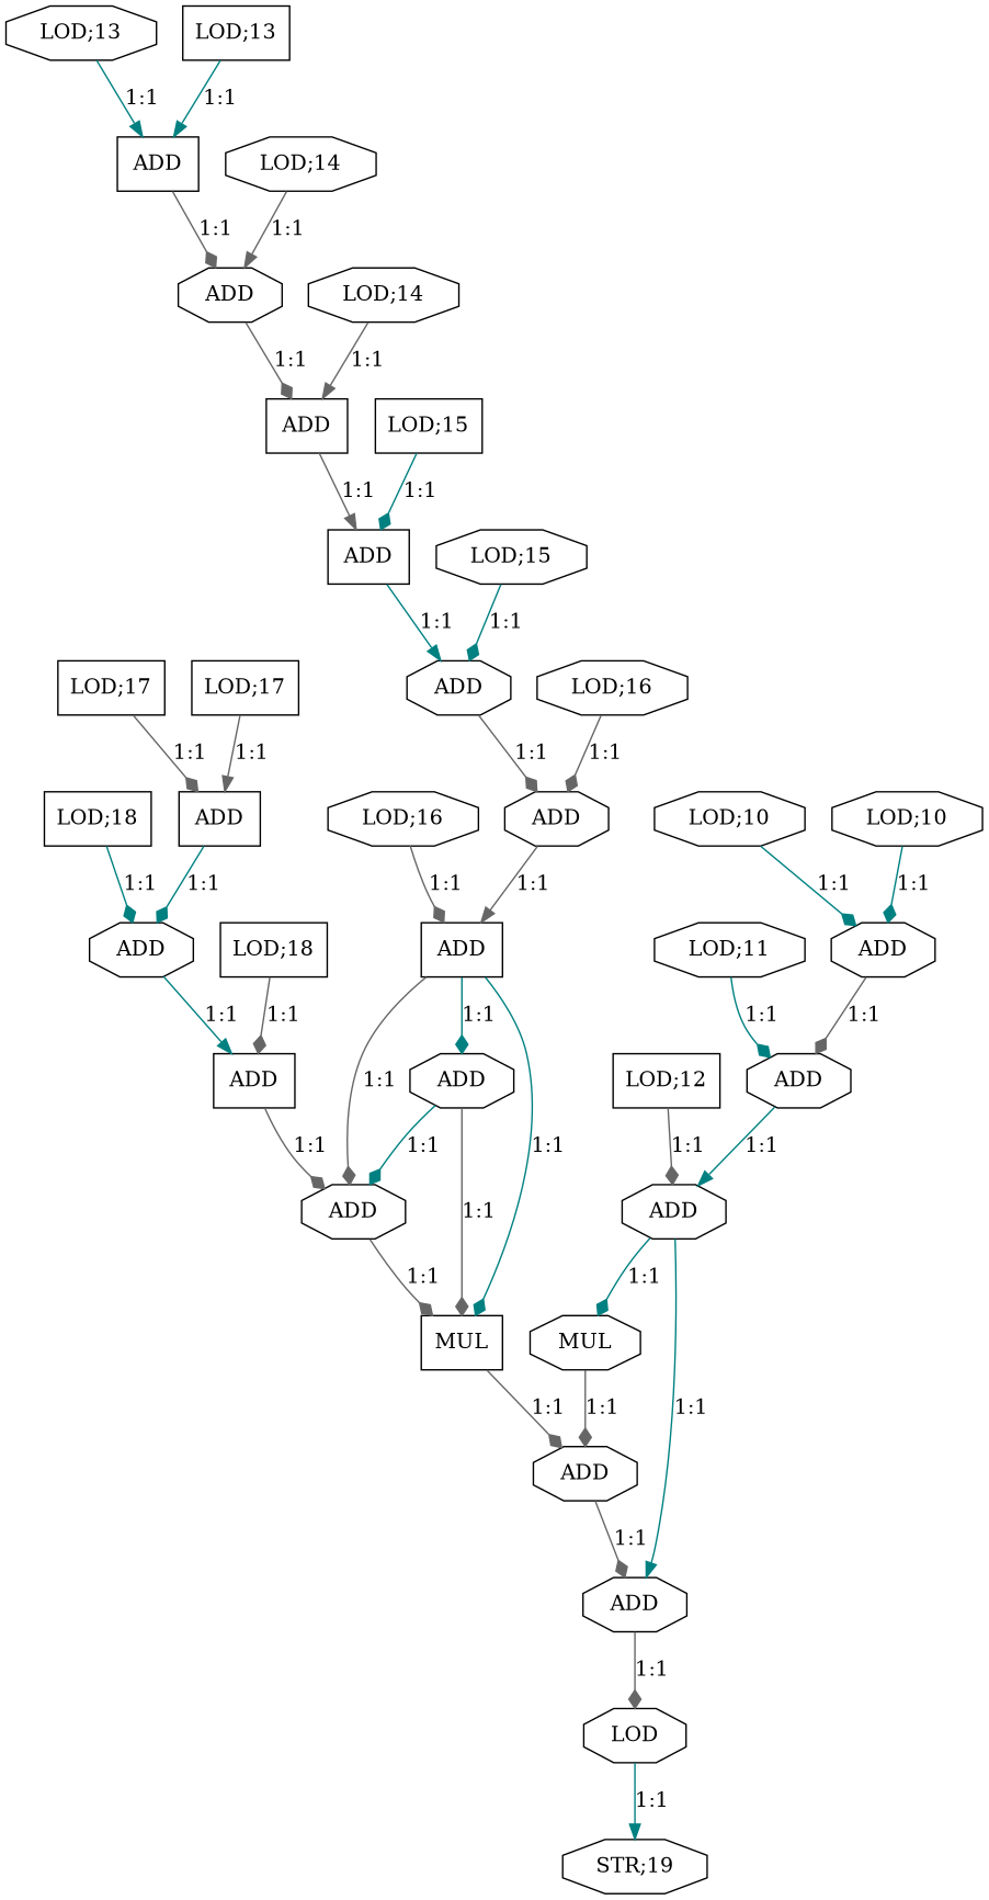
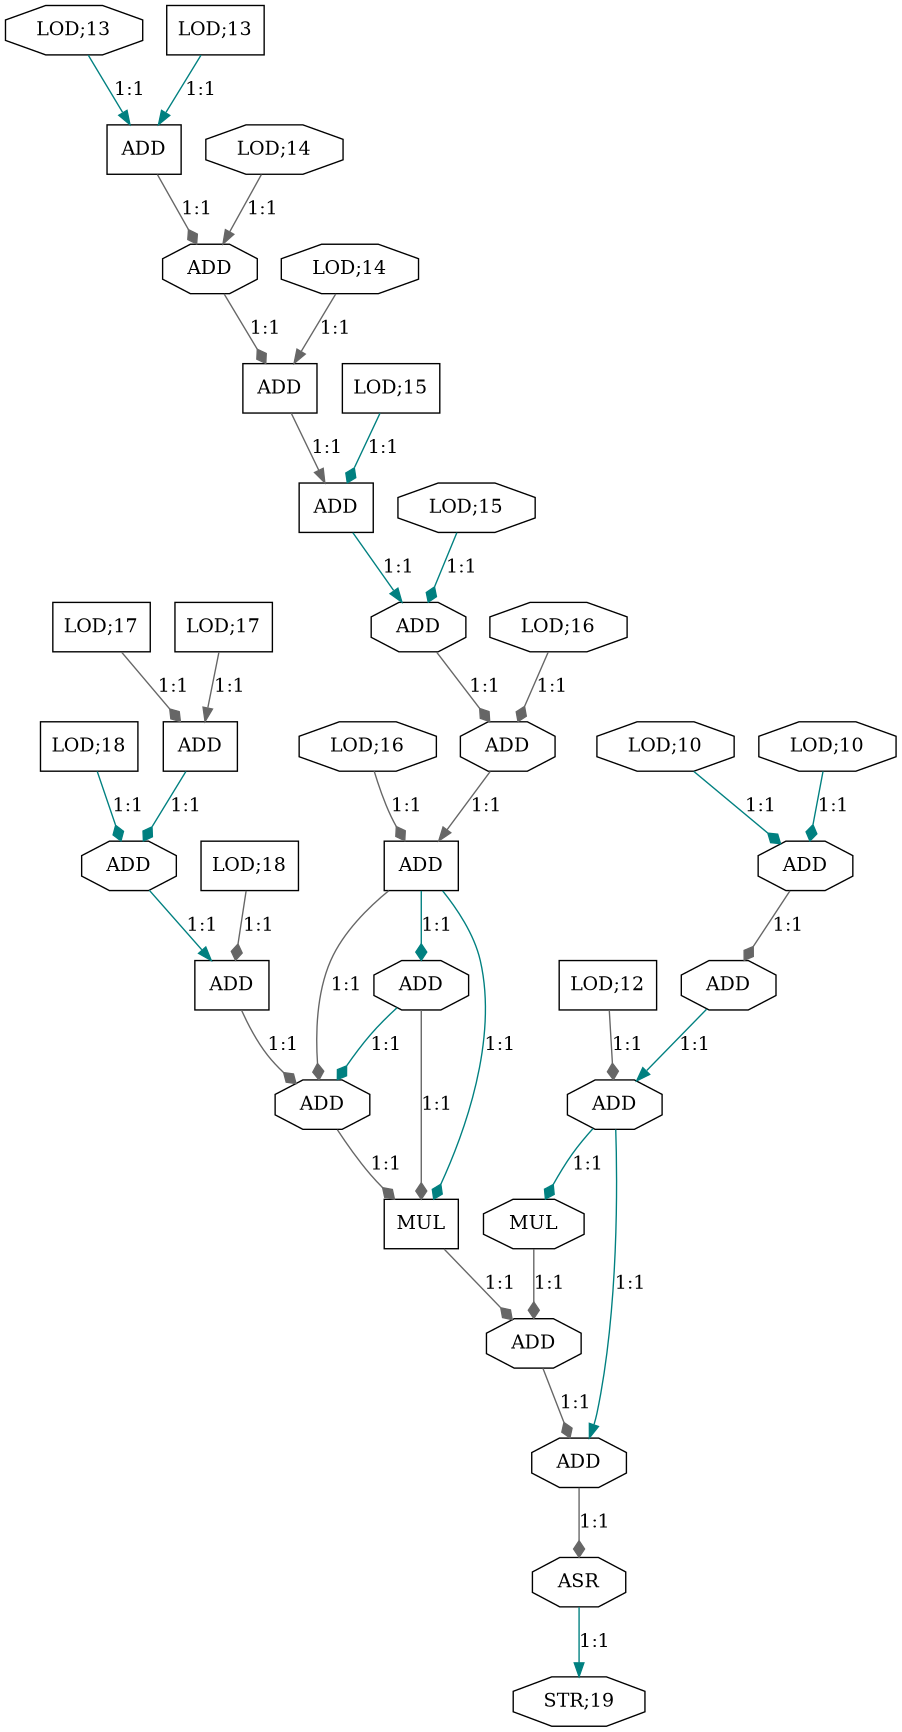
  digraph {
    node [shape=octagon]
    edge [arrowhead=diamond color=gray40]
    n1 [label="LOD;10"]
    n2 [label=ADD]
    n3 [label=ADD]
    n4 [label="LOD;10"]
    n5 [label=ADD]
-   n6 [label="LOD;11"]
    n7 [label=MUL]
    n8 [label=ADD]
    n9 [label="LOD;12" shape=box]
    n10 [label=ADD]
-   n11 [label=LOD]
+   n11 [label=ASR]
    n12 [label="LOD;13"]
    n13 [label=ADD shape=box]
    n14 [label=ADD]
    n15 [label="LOD;13" shape=box]
    n16 [label=ADD shape=box]
    n17 [label="LOD;14"]
    n18 [label=ADD shape=box]
    n19 [label="LOD;14"]
    n20 [label=ADD]
    n21 [label="LOD;15" shape=box]
    n22 [label=ADD]
    n23 [label="LOD;15"]
    n24 [label=ADD shape=box]
    n25 [label="LOD;16"]
    n26 [label=ADD]
    n27 [label=ADD]
    n28 [label=MUL shape=box]
    n29 [label="LOD;16"]
    n30 [label="LOD;17" shape=box]
    n31 [label=ADD shape=box]
    n32 [label=ADD]
    n33 [label="LOD;17" shape=box]
    n34 [label=ADD shape=box]
    n35 [label="LOD;18" shape=box]
    n36 [label="LOD;18" shape=box]
    n37 [label="STR;19"]
    n1 -> n2 [color=teal label="1:1"]
    n2 -> n3 [label="1:1"]
    n3 -> n5 [arrowhead=normal color=teal label="1:1"]
    n4 -> n2 [color=teal label="1:1"]
    n5 -> n7 [color=teal label="1:1"]
    n5 -> n8 [arrowhead=normal color=teal label="1:1"]
-   n6 -> n3 [color=teal label="1:1"]
    n7 -> n10 [label="1:1"]
    n8 -> n11 [label="1:1"]
    n9 -> n5 [label="1:1"]
    n10 -> n8 [label="1:1"]
    n11 -> n37 [arrowhead=normal color=teal label="1:1"]
    n12 -> n13 [arrowhead=normal color=teal label="1:1"]
    n13 -> n14 [label="1:1"]
    n14 -> n16 [label="1:1"]
    n15 -> n13 [arrowhead=normal color=teal label="1:1"]
    n16 -> n18 [arrowhead=normal label="1:1"]
    n17 -> n14 [arrowhead=normal label="1:1"]
    n18 -> n20 [arrowhead=normal color=teal label="1:1"]
    n19 -> n16 [arrowhead=normal label="1:1"]
    n20 -> n22 [label="1:1"]
    n21 -> n18 [color=teal label="1:1"]
    n22 -> n24 [arrowhead=normal label="1:1"]
    n23 -> n20 [color=teal label="1:1"]
    n24 -> n26 [color=teal label="1:1"]
    n24 -> n27 [label="1:1"]
    n24 -> n28 [color=teal label="1:1"]
    n25 -> n22 [label="1:1"]
    n26 -> n27 [color=teal label="1:1"]
    n26 -> n28 [label="1:1"]
    n27 -> n28 [label="1:1"]
    n28 -> n10 [label="1:1"]
    n29 -> n24 [label="1:1"]
    n30 -> n31 [label="1:1"]
    n31 -> n32 [color=teal label="1:1"]
    n32 -> n34 [arrowhead=normal color=teal label="1:1"]
    n33 -> n31 [arrowhead=normal label="1:1"]
    n34 -> n27 [label="1:1"]
    n35 -> n32 [color=teal label="1:1"]
    n36 -> n34 [label="1:1"]
  }
